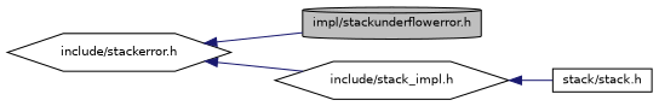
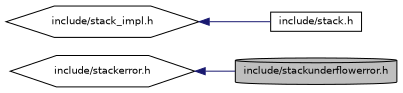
  digraph {
    rankdir=LR
    node [color=black fillcolor=white fontname=Helvetica fontsize=10 shape=hexagon style=filled]
    edge [color=midnightblue dir=back fontname=Helvetica fontsize=10 labelfontname=Helvetica labelfontsize=10 style=solid]
-   n1 [fillcolor=grey75 fontcolor=black height=0.2 label="impl/stackunderflowerror.h" shape=cylinder width=0.4]
+   n1 [fillcolor=grey75 fontcolor=black height=0.2 label="include/stackunderflowerror.h" shape=cylinder width=0.4]
    n2 [height=0.2 label="include/stackerror.h" width=0.4]
    n3 [height=0.2 label="include/stack_impl.h" width=0.4]
-   n4 [height=0.2 label="stack/stack.h" shape=box width=0.4]
+   n4 [height=0.2 label="include/stack.h" shape=box width=0.4]
    n2 -> n1
-   n2 -> n3
    n3 -> n4
  }
